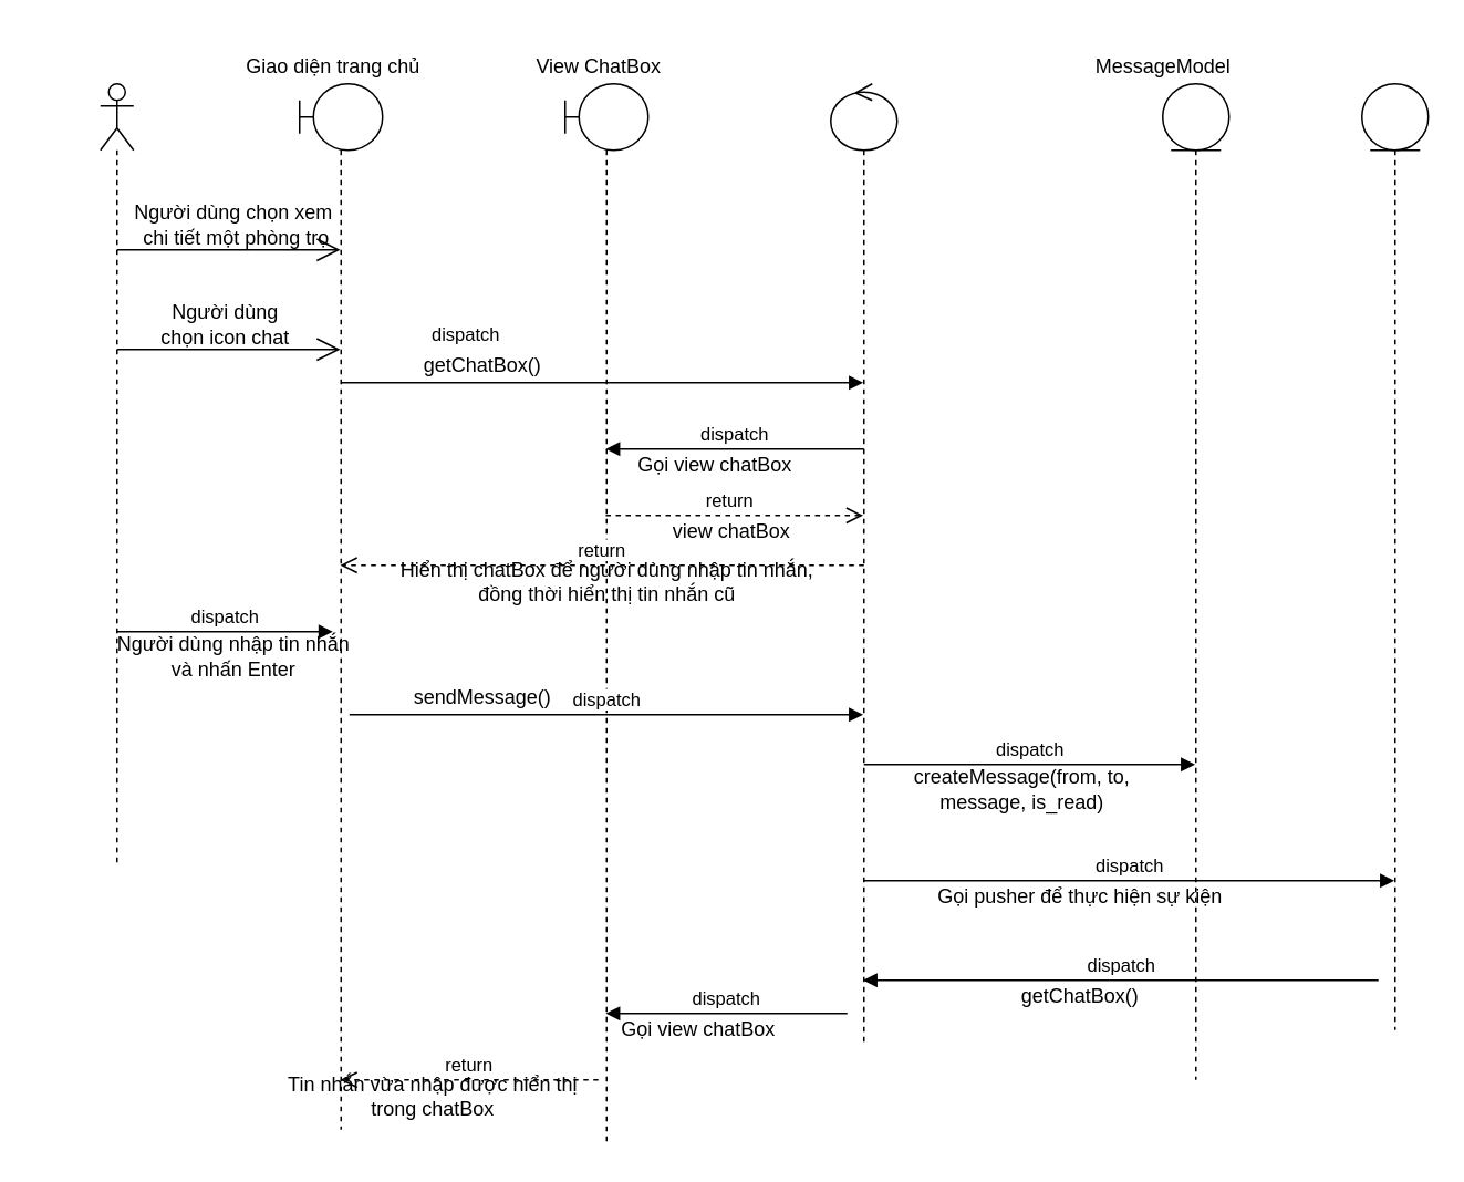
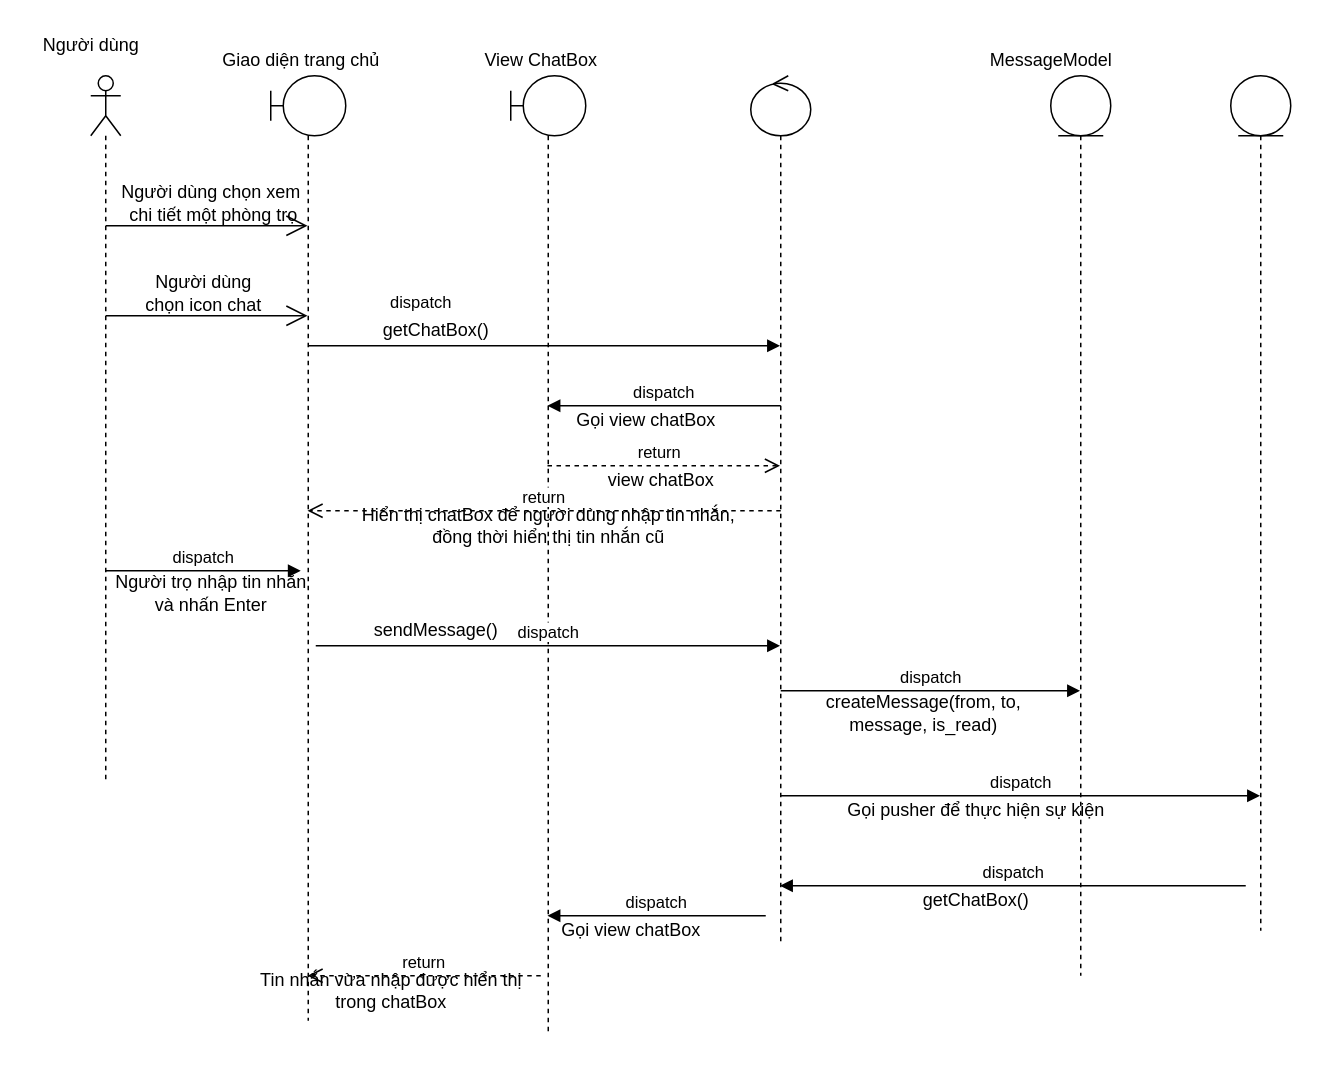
  <mxCell id="0" />
  <mxCell id="1" parent="0" />
  <mxCell id="2" value="" style="shape=umlLifeline;participant=umlActor;perimeter=lifelinePerimeter;whiteSpace=wrap;html=1;container=1;collapsible=0;recursiveResize=0;verticalAlign=top;spacingTop=36;outlineConnect=0;" parent="1" vertex="1"><mxGeometry x="60" y="50" width="20" height="470" as="geometry" /></mxCell>
  <mxCell id="3" value="" style="endArrow=open;endFill=1;endSize=12;html=1;" parent="2" target="5" edge="1"><mxGeometry width="160" relative="1" as="geometry"><mxPoint x="10" y="100" as="sourcePoint" /><mxPoint x="170" y="100" as="targetPoint" /></mxGeometry></mxCell>
  <mxCell id="4" value="" style="endArrow=open;endFill=1;endSize=12;html=1;" parent="2" target="5" edge="1"><mxGeometry width="160" relative="1" as="geometry"><mxPoint x="10" y="160" as="sourcePoint" /><mxPoint x="170" y="160" as="targetPoint" /></mxGeometry></mxCell>
  <mxCell id="5" value="" style="shape=umlLifeline;participant=umlBoundary;perimeter=lifelinePerimeter;whiteSpace=wrap;html=1;container=1;collapsible=0;recursiveResize=0;verticalAlign=top;spacingTop=36;outlineConnect=0;" parent="1" vertex="1"><mxGeometry x="180" y="50" width="50" height="630" as="geometry" /></mxCell>
  <mxCell id="6" value="dispatch" style="html=1;verticalAlign=bottom;endArrow=block;" parent="5" target="9" edge="1"><mxGeometry x="-0.523" y="20" width="80" relative="1" as="geometry"><mxPoint x="25" y="180" as="sourcePoint" /><mxPoint x="100" y="180" as="targetPoint" /><mxPoint as="offset" /></mxGeometry></mxCell>
  <mxCell id="7" value="Người dùng chọn xem&lt;br&gt;&amp;nbsp;chi tiết một phòng trọ" style="text;html=1;align=center;verticalAlign=middle;resizable=0;points=[];autosize=1;" parent="1" vertex="1"><mxGeometry x="70" y="120" width="140" height="30" as="geometry" /></mxCell>
  <mxCell id="8" value="Người dùng &lt;br&gt;chọn icon chat" style="text;html=1;align=center;verticalAlign=middle;resizable=0;points=[];autosize=1;" parent="1" vertex="1"><mxGeometry x="90" y="180" width="90" height="30" as="geometry" /></mxCell>
  <mxCell id="9" value="" style="shape=umlLifeline;participant=umlControl;perimeter=lifelinePerimeter;whiteSpace=wrap;html=1;container=1;collapsible=0;recursiveResize=0;verticalAlign=top;spacingTop=36;outlineConnect=0;" parent="1" vertex="1"><mxGeometry x="500" y="50" width="40" height="580" as="geometry" /></mxCell>
  <mxCell id="10" value="dispatch" style="html=1;verticalAlign=bottom;endArrow=block;" parent="9" target="14" edge="1"><mxGeometry width="80" relative="1" as="geometry"><mxPoint x="20" y="220" as="sourcePoint" /><mxPoint x="100" y="220" as="targetPoint" /></mxGeometry></mxCell>
  <mxCell id="11" value="dispatch" style="html=1;verticalAlign=bottom;endArrow=block;" parent="9" target="13" edge="1"><mxGeometry width="80" relative="1" as="geometry"><mxPoint x="20" y="410" as="sourcePoint" /><mxPoint x="100" y="410" as="targetPoint" /></mxGeometry></mxCell>
  <mxCell id="12" value="dispatch" style="html=1;verticalAlign=bottom;endArrow=block;" parent="9" target="26" edge="1"><mxGeometry width="80" relative="1" as="geometry"><mxPoint x="20" y="480" as="sourcePoint" /><mxPoint x="100" y="480" as="targetPoint" /></mxGeometry></mxCell>
  <mxCell id="13" value="" style="shape=umlLifeline;participant=umlEntity;perimeter=lifelinePerimeter;whiteSpace=wrap;html=1;container=1;collapsible=0;recursiveResize=0;verticalAlign=top;spacingTop=36;outlineConnect=0;" parent="1" vertex="1"><mxGeometry x="700" y="50" width="40" height="600" as="geometry" /></mxCell>
  <mxCell id="14" value="" style="shape=umlLifeline;participant=umlBoundary;perimeter=lifelinePerimeter;whiteSpace=wrap;html=1;container=1;collapsible=0;recursiveResize=0;verticalAlign=top;spacingTop=36;outlineConnect=0;" parent="1" vertex="1"><mxGeometry x="340" y="50" width="50" height="640" as="geometry" /></mxCell>
  <mxCell id="15" value="getChatBox()" style="text;html=1;align=center;verticalAlign=middle;resizable=0;points=[];autosize=1;" parent="1" vertex="1"><mxGeometry x="245" y="210" width="90" height="20" as="geometry" /></mxCell>
  <mxCell id="16" value="Gọi view chatBox" style="text;html=1;align=center;verticalAlign=middle;resizable=0;points=[];autosize=1;" parent="1" vertex="1"><mxGeometry x="375" y="270" width="110" height="20" as="geometry" /></mxCell>
  <mxCell id="17" value="return" style="html=1;verticalAlign=bottom;endArrow=open;dashed=1;endSize=8;" parent="1" source="14" target="9" edge="1"><mxGeometry x="-0.05" relative="1" as="geometry"><mxPoint x="360" y="310" as="sourcePoint" /><mxPoint x="280" y="310" as="targetPoint" /><Array as="points"><mxPoint x="500" y="310" /></Array><mxPoint as="offset" /></mxGeometry></mxCell>
  <mxCell id="18" value="view chatBox" style="text;html=1;align=center;verticalAlign=middle;resizable=0;points=[];autosize=1;" parent="1" vertex="1"><mxGeometry x="395" y="310" width="90" height="20" as="geometry" /></mxCell>
  <mxCell id="19" value="return" style="html=1;verticalAlign=bottom;endArrow=open;dashed=1;endSize=8;" parent="1" target="5" edge="1"><mxGeometry relative="1" as="geometry"><mxPoint x="520" y="340" as="sourcePoint" /><mxPoint x="440" y="340" as="targetPoint" /></mxGeometry></mxCell>
  <mxCell id="20" value="Hiển thị chatBox để người dùng nhập tin nhắn,&lt;br&gt;đồng thời hiển thị tin nhắn cũ" style="text;html=1;align=center;verticalAlign=middle;resizable=0;points=[];autosize=1;" parent="1" vertex="1"><mxGeometry x="230" y="335" width="270" height="30" as="geometry" /></mxCell>
  <mxCell id="21" value="dispatch" style="html=1;verticalAlign=bottom;endArrow=block;" parent="1" source="2" edge="1"><mxGeometry width="80" relative="1" as="geometry"><mxPoint x="120" y="380" as="sourcePoint" /><mxPoint x="200" y="380" as="targetPoint" /></mxGeometry></mxCell>
- <mxCell id="22" value="Người dùng nhập tin nhắn&lt;br&gt;và nhấn Enter" style="text;html=1;align=center;verticalAlign=middle;resizable=0;points=[];autosize=1;" parent="1" vertex="1"><mxGeometry x="60" y="380" width="160" height="30" as="geometry" /></mxCell>
+ <mxCell id="22" value="Người trọ nhập tin nhắn&lt;br&gt;và nhấn Enter" style="text;html=1;align=center;verticalAlign=middle;resizable=0;points=[];autosize=1;" parent="1" vertex="1"><mxGeometry x="60" y="380" width="160" height="30" as="geometry" /></mxCell>
  <mxCell id="23" value="dispatch" style="html=1;verticalAlign=bottom;endArrow=block;" parent="1" target="9" edge="1"><mxGeometry width="80" relative="1" as="geometry"><mxPoint x="210" y="430" as="sourcePoint" /><mxPoint x="280" y="430" as="targetPoint" /></mxGeometry></mxCell>
  <mxCell id="24" value="sendMessage()" style="text;html=1;align=center;verticalAlign=middle;resizable=0;points=[];autosize=1;" parent="1" vertex="1"><mxGeometry x="240" y="410" width="100" height="20" as="geometry" /></mxCell>
  <mxCell id="25" value="createMessage(from, to, &lt;br&gt;message, is_read)" style="text;html=1;align=center;verticalAlign=middle;resizable=0;points=[];autosize=1;" parent="1" vertex="1"><mxGeometry x="540" y="460" width="150" height="30" as="geometry" /></mxCell>
  <mxCell id="26" value="" style="shape=umlLifeline;participant=umlEntity;perimeter=lifelinePerimeter;whiteSpace=wrap;html=1;container=1;collapsible=0;recursiveResize=0;verticalAlign=top;spacingTop=36;outlineConnect=0;" parent="1" vertex="1"><mxGeometry x="820" y="50" width="40" height="570" as="geometry" /></mxCell>
  <mxCell id="27" value="Gọi pusher để thực hiện sự kiện" style="text;html=1;align=center;verticalAlign=middle;resizable=0;points=[];autosize=1;" parent="1" vertex="1"><mxGeometry x="555" y="530" width="190" height="20" as="geometry" /></mxCell>
  <mxCell id="28" value="dispatch" style="html=1;verticalAlign=bottom;endArrow=block;" parent="1" target="9" edge="1"><mxGeometry width="80" relative="1" as="geometry"><mxPoint x="830" y="590" as="sourcePoint" /><mxPoint x="840" y="590" as="targetPoint" /></mxGeometry></mxCell>
  <mxCell id="29" value="getChatBox()" style="text;html=1;align=center;verticalAlign=middle;resizable=0;points=[];autosize=1;" parent="1" vertex="1"><mxGeometry x="605" y="590" width="90" height="20" as="geometry" /></mxCell>
  <mxCell id="30" value="dispatch" style="html=1;verticalAlign=bottom;endArrow=block;" parent="1" target="14" edge="1"><mxGeometry width="80" relative="1" as="geometry"><mxPoint x="510" y="610" as="sourcePoint" /><mxPoint x="490" y="610" as="targetPoint" /></mxGeometry></mxCell>
  <mxCell id="31" value="Gọi view chatBox" style="text;html=1;align=center;verticalAlign=middle;resizable=0;points=[];autosize=1;" parent="1" vertex="1"><mxGeometry x="365" y="610" width="110" height="20" as="geometry" /></mxCell>
  <mxCell id="32" value="return" style="html=1;verticalAlign=bottom;endArrow=open;dashed=1;endSize=8;" parent="1" target="5" edge="1"><mxGeometry relative="1" as="geometry"><mxPoint x="360" y="650" as="sourcePoint" /><mxPoint x="280" y="650" as="targetPoint" /></mxGeometry></mxCell>
  <mxCell id="33" value="Tin nhắn vừa nhập được hiển thị&lt;br&gt;trong chatBox" style="text;html=1;align=center;verticalAlign=middle;resizable=0;points=[];autosize=1;" parent="1" vertex="1"><mxGeometry x="165" y="645" width="190" height="30" as="geometry" /></mxCell>
+ <mxCell id="34" value="Người dùng" style="text;html=1;align=center;verticalAlign=middle;resizable=0;points=[];autosize=1;" vertex="1" parent="1"><mxGeometry y="20" width="80" height="20" as="geometry" x="20" /></mxCell>
  <mxCell id="35" value="Giao diện trang chủ" style="text;html=1;align=center;verticalAlign=middle;resizable=0;points=[];autosize=1;" vertex="1" parent="1"><mxGeometry x="140" y="30" width="120" height="20" as="geometry" /></mxCell>
  <mxCell id="36" value="View ChatBox" style="text;html=1;align=center;verticalAlign=middle;resizable=0;points=[];autosize=1;" vertex="1" parent="1"><mxGeometry x="315" y="30" width="90" height="20" as="geometry" /></mxCell>
  <mxCell id="37" value="MessageModel&lt;br&gt;" style="text;html=1;align=center;verticalAlign=middle;resizable=0;points=[];autosize=1;" vertex="1" parent="1"><mxGeometry x="650" y="30" width="100" height="20" as="geometry" /></mxCell>
